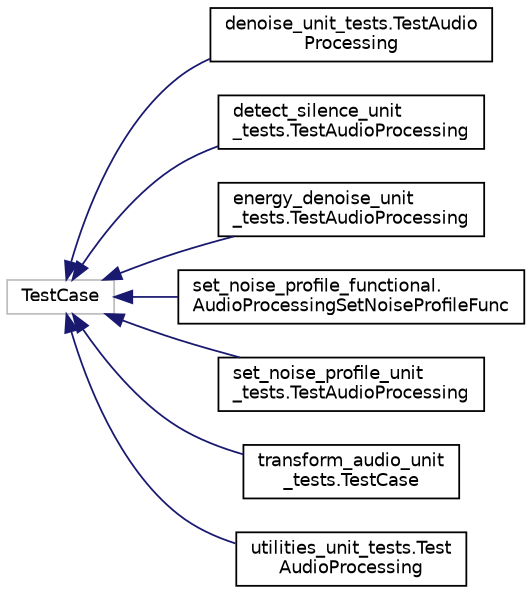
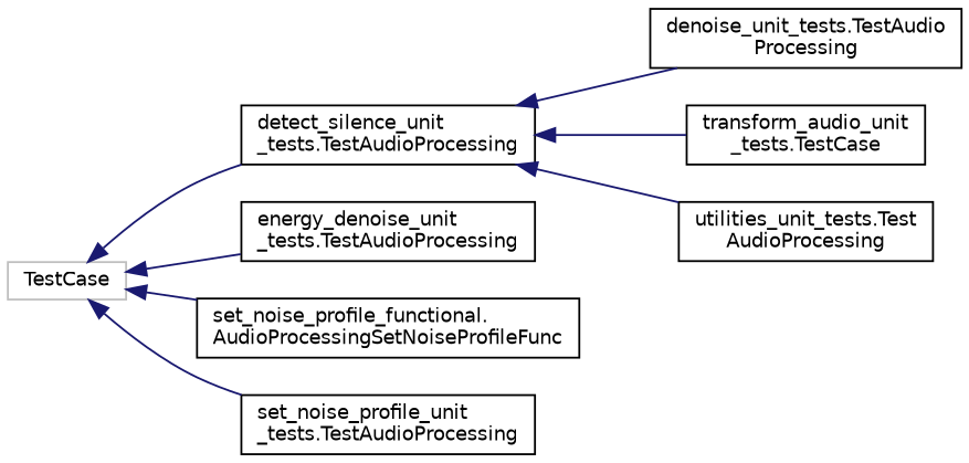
  digraph {
    rankdir=LR
    node [color=black fillcolor=white fontname=Helvetica fontsize=10 shape=record style=filled]
    edge [color=midnightblue dir=back fontname=Helvetica fontsize=10 labelfontname=Helvetica labelfontsize=10 style=solid]
    n1 [color=grey75 height=0.2 label=TestCase width=0.4]
    n2 [height=0.2 label="denoise_unit_tests.TestAudio\lProcessing" width=0.4]
    n3 [height=0.2 label="detect_silence_unit\l_tests.TestAudioProcessing" width=0.4]
    n4 [height=0.2 label="energy_denoise_unit\l_tests.TestAudioProcessing" width=0.4]
    n5 [height=0.2 label="set_noise_profile_functional.\lAudioProcessingSetNoiseProfileFunc" width=0.4]
    n6 [height=0.2 label="set_noise_profile_unit\l_tests.TestAudioProcessing" width=0.4]
    n7 [height=0.2 label="transform_audio_unit\l_tests.TestCase" width=0.4]
    n8 [height=0.2 label="utilities_unit_tests.Test\lAudioProcessing" width=0.4]
-   n1 -> n2
+   n3 -> n2
    n1 -> n3
    n1 -> n4
    n1 -> n5
    n1 -> n6
-   n1 -> n7
-   n1 -> n8
+   n3 -> n7
+   n3 -> n8
  }
